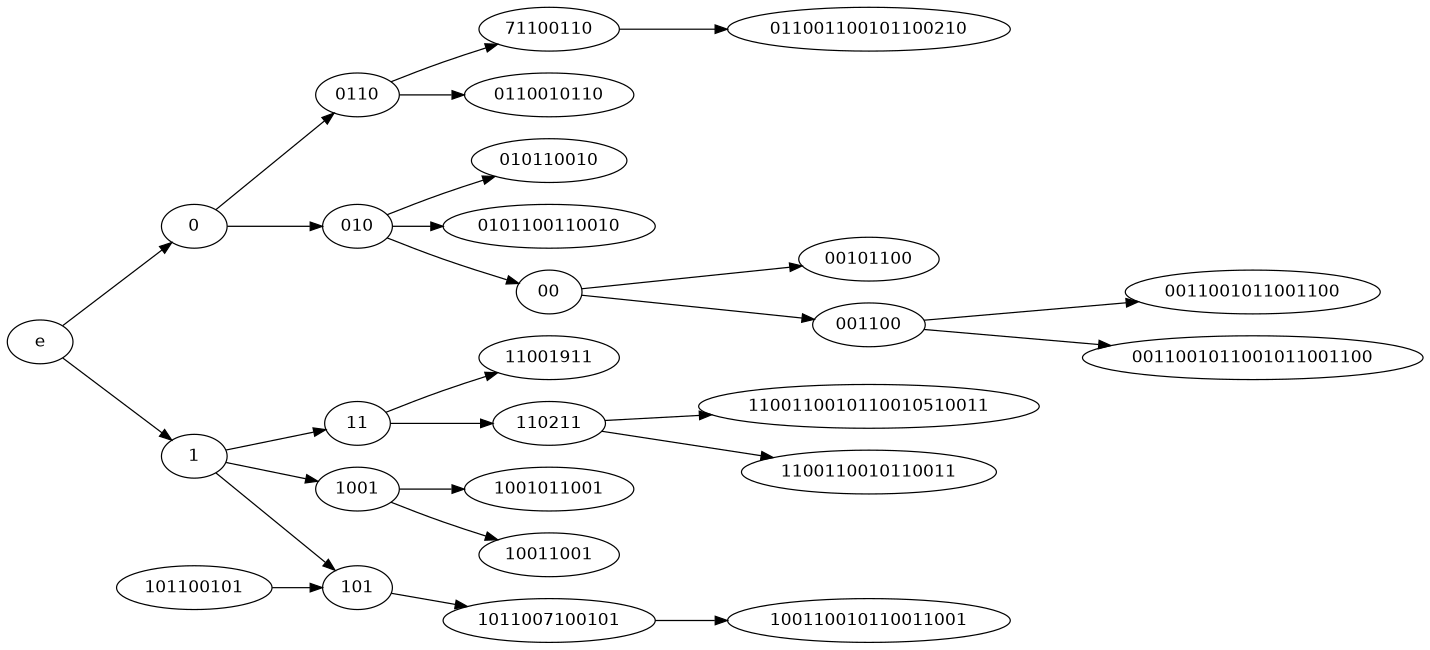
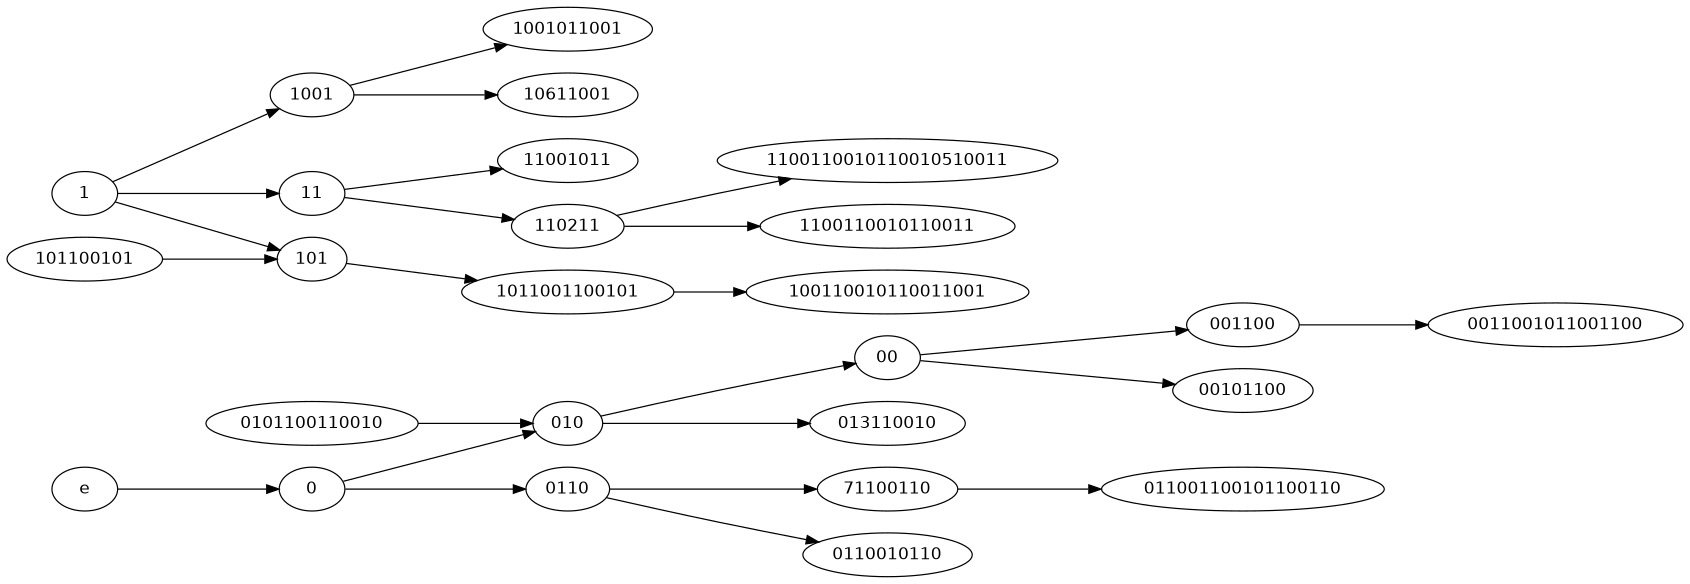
  digraph {
    rankdir=LR
    node [fontname=DejaVuSans]
    e
    0
    1
    010
    0110
    11
    101
    1001
    00
    001100
    00101100
-   010110010
+   010110010 [label=013110010]
    0101100110010
    n14 [label=71100110]
    0110010110
    n16 [label=110211]
-   11001011 [label=11001911]
-   1011001100101 [label=1011007100101]
-   10011001
+   11001011
+   1011001100101
+   10011001 [label=10611001]
    1001011001
    0011001011001100
-   0011001011001011001100
-   011001100101100110 [label=011001100101100210]
+   011001100101100110
    1100110010110011
    n25 [label=1100110010110010510011]
    101100101
    100110010110011001
    e -> 0
-   e -> 1
    0 -> 010
    0 -> 0110
    1 -> 11
    1 -> 101
    1 -> 1001
    010 -> 00
    010 -> 010110010
-   010 -> 0101100110010
+   0101100110010 -> 010
    0110 -> n14
    0110 -> 0110010110
    11 -> n16
    11 -> 11001011
    101 -> 1011001100101
    1001 -> 10011001
    1001 -> 1001011001
    00 -> 001100
    00 -> 00101100
    001100 -> 0011001011001100
-   001100 -> 0011001011001011001100
    n14 -> 011001100101100110
    n16 -> 1100110010110011
    n16 -> n25
    1011001100101 -> 100110010110011001
    101100101 -> 101
  }
